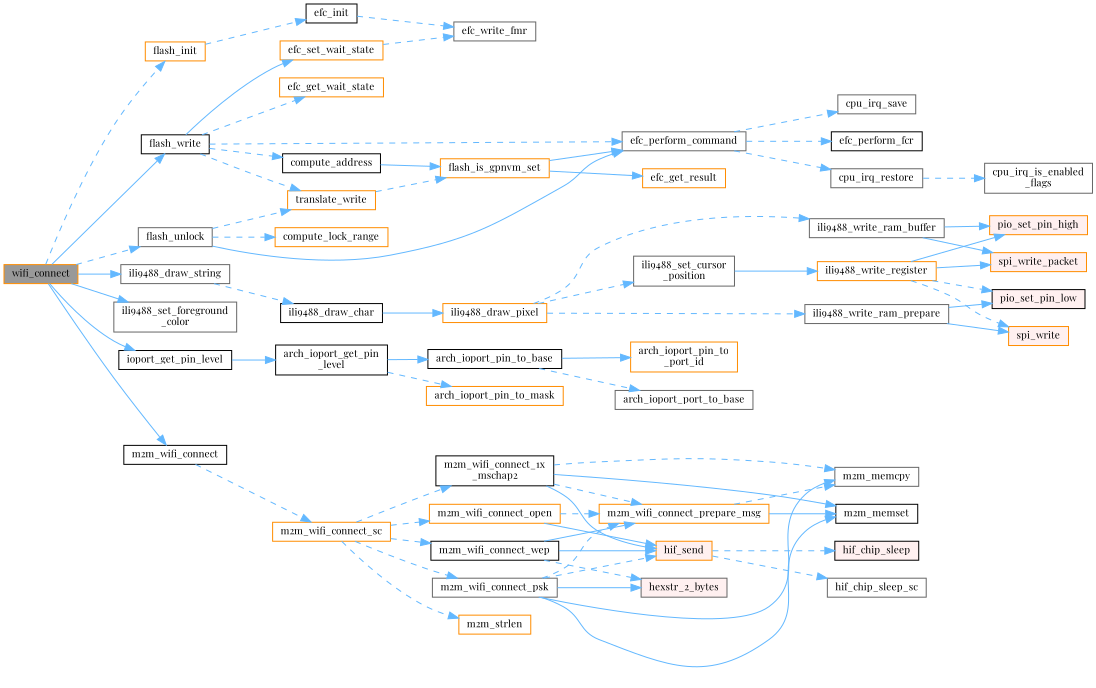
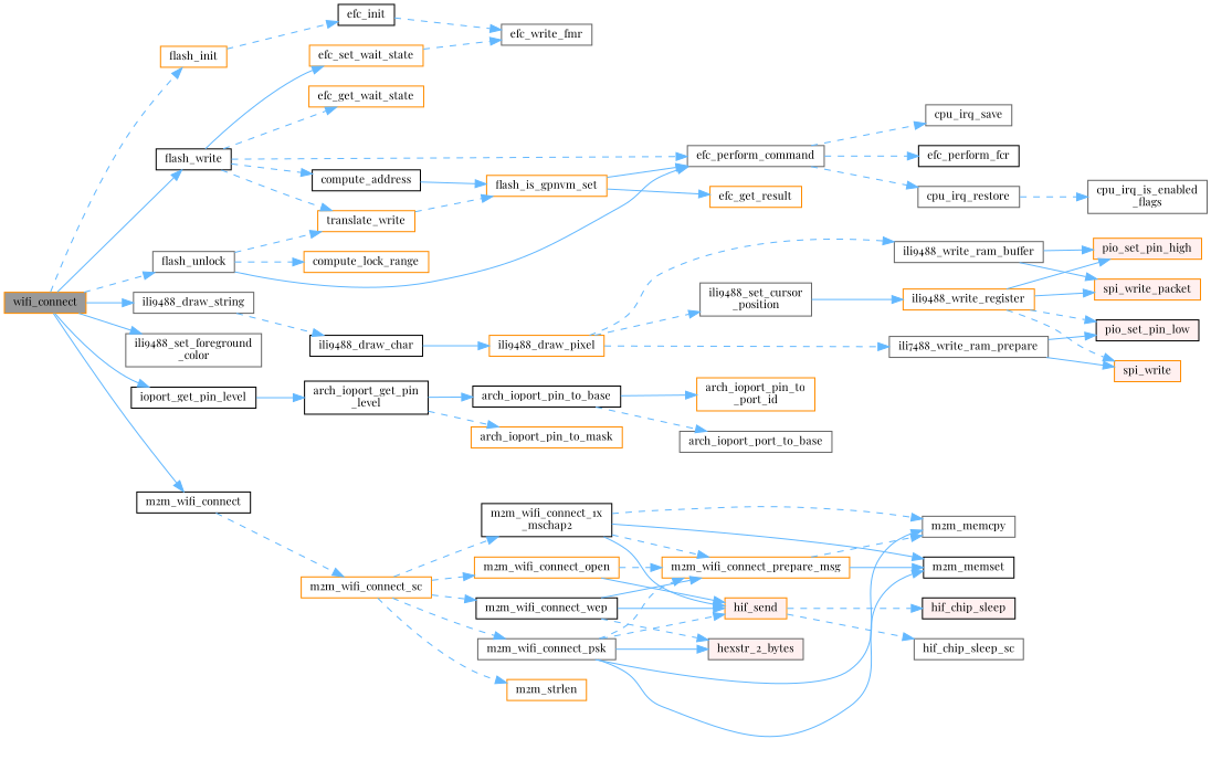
  digraph {
    fontname="Playfair Display"
    rankdir=LR
    node [color=darkorange fillcolor=white fontname="Playfair Display" fontsize=10 shape=box style=filled]
    edge [color=steelblue1 fontname="Playfair Display" fontsize=10 labelfontname=FreeSans labelfontsize=10 style=dashed]
    n1 [fillcolor=grey60 fontcolor=black height=0.2 label=wifi_connect width=0.4]
    n2 [height=0.2 label=flash_init width=0.4]
    n3 [color=gray40 height=0.2 label=flash_unlock width=0.4]
    n4 [color=black height=0.2 label=flash_write width=0.4]
    n5 [color=gray40 height=0.2 label=ili9488_draw_string width=0.4]
    n6 [color=gray40 height=0.2 label="ili9488_set_foreground\l_color" width=0.4]
    n7 [color=black height=0.2 label=ioport_get_pin_level width=0.4]
    n8 [color=black height=0.2 label=m2m_wifi_connect width=0.4]
    n9 [color=black height=0.2 label=efc_init width=0.4]
    n10 [height=0.2 label=compute_lock_range width=0.4]
    n11 [color=gray40 height=0.2 label=efc_perform_command width=0.4]
    n12 [height=0.2 label=translate_write width=0.4]
    n13 [color=black height=0.2 label=compute_address width=0.4]
    n14 [height=0.2 label=efc_get_wait_state width=0.4]
    n15 [height=0.2 label=efc_set_wait_state width=0.4]
    n16 [color=black height=0.2 label=ili9488_draw_char width=0.4]
    n17 [color=black height=0.2 label="arch_ioport_get_pin\l_level" width=0.4]
    n18 [height=0.2 label=m2m_wifi_connect_sc width=0.4]
    n19 [color=gray40 height=0.2 label=efc_write_fmr width=0.4]
    n20 [color=gray40 height=0.2 label=cpu_irq_restore width=0.4]
    n21 [color=gray40 height=0.2 label=cpu_irq_save width=0.4]
    n22 [color=black height=0.2 label=efc_perform_fcr width=0.4]
    n23 [height=0.2 label=flash_is_gpnvm_set width=0.4]
    n24 [color=gray40 height=0.2 label="cpu_irq_is_enabled\l_flags" width=0.4]
    n25 [height=0.2 label=efc_get_result width=0.4]
    n26 [height=0.2 label=ili9488_draw_pixel width=0.4]
    n27 [color=gray40 height=0.2 label="ili9488_set_cursor\l_position" width=0.4]
    n28 [color=gray40 height=0.2 label=ili9488_write_ram_buffer width=0.4]
-   n29 [color=gray40 height=0.2 label=ili9488_write_ram_prepare width=0.4]
+   n29 [color=gray40 height=0.2 label=ili7488_write_ram_prepare width=0.4]
    n30 [height=0.2 label=ili9488_write_register width=0.4]
    n31 [fillcolor="#FFF0F0" height=0.2 label=pio_set_pin_high width=0.4]
    n32 [fillcolor="#FFF0F0" height=0.2 label=spi_write_packet width=0.4]
    n33 [color=black fillcolor="#FFF0F0" height=0.2 label=pio_set_pin_low width=0.4]
    n34 [fillcolor="#FFF0F0" height=0.2 label=spi_write width=0.4]
    n35 [color=black height=0.2 label=arch_ioport_pin_to_base width=0.4]
    n36 [height=0.2 label=arch_ioport_pin_to_mask width=0.4]
    n37 [height=0.2 label="arch_ioport_pin_to\l_port_id" width=0.4]
    n38 [color=gray40 height=0.2 label=arch_ioport_port_to_base width=0.4]
    n39 [height=0.2 label=m2m_strlen width=0.4]
    n40 [color=black height=0.2 label="m2m_wifi_connect_1x\l_mschap2" width=0.4]
    n41 [height=0.2 label=m2m_wifi_connect_open width=0.4]
    n42 [color=gray40 height=0.2 label=m2m_wifi_connect_psk width=0.4]
    n43 [color=black height=0.2 label=m2m_wifi_connect_wep width=0.4]
    n44 [fillcolor="#FFF0F0" height=0.2 label=hif_send width=0.4]
    n45 [color=gray40 height=0.2 label=m2m_memcpy width=0.4]
    n46 [color=black height=0.2 label=m2m_memset width=0.4]
    n47 [height=0.2 label=m2m_wifi_connect_prepare_msg width=0.4]
    n48 [color=gray40 fillcolor="#FFF0F0" height=0.2 label=hexstr_2_bytes width=0.4]
    n49 [color=black fillcolor="#FFF0F0" height=0.2 label=hif_chip_sleep width=0.4]
    n50 [color=gray40 height=0.2 label=hif_chip_sleep_sc width=0.4]
    n1 -> n2
    n1 -> n3
    n1 -> n4 [style=solid]
    n1 -> n5 [style=solid]
    n1 -> n6 [style=solid]
    n1 -> n7 [style=solid]
    n1 -> n8 [style=solid]
    n2 -> n9
    n3 -> n10
    n3 -> n11 [style=solid]
    n3 -> n12
    n4 -> n11
    n4 -> n12
    n4 -> n13
    n4 -> n14
    n4 -> n15 [style=solid]
    n5 -> n16
    n7 -> n17 [style=solid]
    n8 -> n18
    n9 -> n19
    n11 -> n20
    n11 -> n21
    n11 -> n22
    n12 -> n23
    n13 -> n23 [style=solid]
    n15 -> n19
    n16 -> n26 [style=solid]
    n17 -> n35 [style=solid]
    n17 -> n36
    n18 -> n39
    n18 -> n40
    n18 -> n41
    n18 -> n42
    n18 -> n43
    n20 -> n24
    n23 -> n11 [style=solid]
    n23 -> n25 [style=solid]
    n26 -> n27
    n26 -> n28
    n26 -> n29
    n27 -> n30 [style=solid]
    n28 -> n31 [style=solid]
    n28 -> n32 [style=solid]
    n29 -> n33 [style=solid]
    n29 -> n34 [style=solid]
    n30 -> n31 [style=solid]
    n30 -> n32 [style=solid]
    n30 -> n33
    n30 -> n34
    n35 -> n37 [style=solid]
    n35 -> n38
    n40 -> n44 [style=solid]
    n40 -> n45
    n40 -> n46 [style=solid]
    n40 -> n47
    n41 -> n44 [style=solid]
    n41 -> n47
    n42 -> n44
    n42 -> n45 [style=solid]
    n42 -> n46 [style=solid]
    n42 -> n47
    n42 -> n48 [style=solid]
    n43 -> n44 [style=solid]
    n43 -> n47 [style=solid]
    n43 -> n48
    n44 -> n49
    n44 -> n50
    n47 -> n45
    n47 -> n46 [style=solid]
  }
